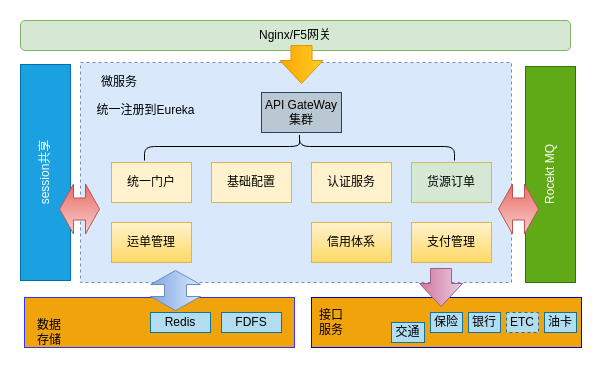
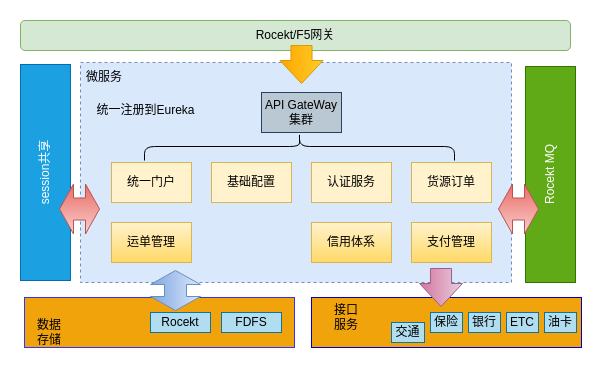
  <mxCell id="0" />
  <mxCell id="1" parent="0" />
- <mxCell id="2" value="Nginx/F5网关" style="rounded=1;whiteSpace=wrap;html=1;fillColor=#d5e8d4;strokeColor=#82b366;" vertex="1" parent="1"><mxGeometry x="20" y="20" width="550" height="30" as="geometry" /></mxCell>
+ <mxCell id="2" value="Rocekt/F5网关" style="rounded=1;whiteSpace=wrap;html=1;fillColor=#d5e8d4;strokeColor=#82b366;" vertex="1" parent="1"><mxGeometry x="20" y="20" width="550" height="30" as="geometry" /></mxCell>
  <mxCell id="3" value="" style="rounded=0;whiteSpace=wrap;html=1;fillColor=#dae8fc;strokeColor=#6c8ebf;dashed=1;" vertex="1" parent="1"><mxGeometry x="80" y="62" width="431" height="220" as="geometry" /></mxCell>
  <mxCell id="4" value="API GateWay&lt;br&gt;集群" style="rounded=0;whiteSpace=wrap;html=1;fillColor=#bac8d3;strokeColor=#23445d;" vertex="1" parent="1"><mxGeometry x="261" y="92" width="80" height="40" as="geometry" /></mxCell>
  <mxCell id="5" value="统一门户" style="rounded=0;whiteSpace=wrap;html=1;fillColor=#fff2cc;strokeColor=#d6b656;" vertex="1" parent="1"><mxGeometry x="111" y="162" width="80" height="40" as="geometry" /></mxCell>
  <mxCell id="6" value="基础配置" style="rounded=0;whiteSpace=wrap;html=1;fillColor=#fff2cc;strokeColor=#d6b656;" vertex="1" parent="1"><mxGeometry x="211" y="162" width="80" height="40" as="geometry" /></mxCell>
  <mxCell id="7" value="认证服务" style="rounded=0;whiteSpace=wrap;html=1;fillColor=#fff2cc;strokeColor=#d6b656;" vertex="1" parent="1"><mxGeometry x="311" y="162" width="80" height="40" as="geometry" /></mxCell>
- <mxCell id="8" value="货源订单" style="rounded=0;whiteSpace=wrap;html=1;fillColor=#d5e8d4;strokeColor=#d6b656;" vertex="1" parent="1"><mxGeometry x="411" y="162" width="80" height="40" as="geometry" /></mxCell>
+ <mxCell id="8" value="货源订单" style="rounded=0;whiteSpace=wrap;html=1;fillColor=#fff2cc;strokeColor=#d6b656;" vertex="1" parent="1"><mxGeometry x="411" y="162" width="80" height="40" as="geometry" /></mxCell>
  <mxCell id="9" value="运单管理" style="rounded=0;whiteSpace=wrap;html=1;gradientColor=#ffd966;fillColor=#fff2cc;strokeColor=#d6b656;" vertex="1" parent="1"><mxGeometry x="111" y="222" width="80" height="40" as="geometry" /></mxCell>
  <mxCell id="10" value="信用体系" style="rounded=0;whiteSpace=wrap;html=1;gradientColor=#ffd966;fillColor=#fff2cc;strokeColor=#d6b656;" vertex="1" parent="1"><mxGeometry x="311" y="222" width="80" height="40" as="geometry" /></mxCell>
  <mxCell id="11" value="支付管理" style="rounded=0;whiteSpace=wrap;html=1;gradientColor=#ffd966;fillColor=#fff2cc;strokeColor=#d6b656;" vertex="1" parent="1"><mxGeometry x="411" y="222" width="80" height="40" as="geometry" /></mxCell>
  <mxCell id="12" value="session共享" style="rounded=0;whiteSpace=wrap;html=1;direction=south;horizontal=0;fillColor=#1ba1e2;strokeColor=#006EAF;fontColor=#ffffff;" vertex="1" parent="1"><mxGeometry x="20" y="64" width="50" height="216" as="geometry" /></mxCell>
  <mxCell id="13" value="Rocekt MQ" style="rounded=0;whiteSpace=wrap;html=1;direction=south;horizontal=0;fillColor=#60a917;strokeColor=#2D7600;fontColor=#ffffff;" vertex="1" parent="1"><mxGeometry x="525" y="66" width="50" height="216" as="geometry" /></mxCell>
  <mxCell id="14" value="" style="rounded=0;whiteSpace=wrap;html=1;fillColor=#f0a30a;strokeColor=#3333FF;fontColor=#ffffff;" vertex="1" parent="1"><mxGeometry x="24" y="297" width="270" height="50" as="geometry" /></mxCell>
- <mxCell id="15" value="Redis" style="rounded=0;whiteSpace=wrap;html=1;fillColor=#b1ddf0;strokeColor=#10739e;" vertex="1" parent="1"><mxGeometry x="150" y="312" width="60" height="20" as="geometry" /></mxCell>
+ <mxCell id="15" value="Rocekt" style="rounded=0;whiteSpace=wrap;html=1;fillColor=#b1ddf0;strokeColor=#10739e;" vertex="1" parent="1"><mxGeometry x="150" y="312" width="60" height="20" as="geometry" /></mxCell>
  <mxCell id="16" value="FDFS" style="rounded=0;whiteSpace=wrap;html=1;fillColor=#b1ddf0;strokeColor=#10739e;" vertex="1" parent="1"><mxGeometry x="221" y="312" width="60" height="20" as="geometry" /></mxCell>
  <mxCell id="17" value="数据存储" style="text;html=1;strokeColor=none;fillColor=none;align=center;verticalAlign=middle;whiteSpace=wrap;rounded=0;" vertex="1" parent="1"><mxGeometry x="34" y="322" width="30" height="20" as="geometry" /></mxCell>
  <mxCell id="18" value="" style="rounded=0;whiteSpace=wrap;html=1;fillColor=#f0a30a;strokeColor=#0000CC;fontColor=#ffffff;" vertex="1" parent="1"><mxGeometry x="311" y="297" width="270" height="50" as="geometry" /></mxCell>
  <mxCell id="19" value="交通" style="rounded=0;whiteSpace=wrap;html=1;fillColor=#b1ddf0;strokeColor=#10739e;" vertex="1" parent="1"><mxGeometry x="391" y="322" width="33" height="20" as="geometry" /></mxCell>
  <mxCell id="20" value="保险" style="rounded=0;whiteSpace=wrap;html=1;fillColor=#b1ddf0;strokeColor=#10739e;" vertex="1" parent="1"><mxGeometry x="430" y="312" width="32" height="20" as="geometry" /></mxCell>
- <mxCell id="21" value="接口服务" style="text;html=1;strokeColor=none;fillColor=none;align=center;verticalAlign=middle;whiteSpace=wrap;rounded=0;" vertex="1" parent="1"><mxGeometry x="316" y="312" width="30" height="20" as="geometry" /></mxCell>
+ <mxCell id="21" value="接口服务" style="text;html=1;strokeColor=none;fillColor=none;align=center;verticalAlign=middle;whiteSpace=wrap;rounded=0;" vertex="1" parent="1"><mxGeometry x="331" y="307" width="30" height="20" as="geometry" /></mxCell>
  <mxCell id="22" value="银行" style="rounded=0;whiteSpace=wrap;html=1;fillColor=#b1ddf0;strokeColor=#10739e;" vertex="1" parent="1"><mxGeometry x="468" y="312" width="32" height="20" as="geometry" /></mxCell>
- <mxCell id="23" value="ETC" style="rounded=0;whiteSpace=wrap;html=1;fillColor=#b1ddf0;strokeColor=#10739e;dashed=1;" vertex="1" parent="1"><mxGeometry x="506" y="312" width="32" height="20" as="geometry" /></mxCell>
+ <mxCell id="23" value="ETC" style="rounded=0;whiteSpace=wrap;html=1;fillColor=#b1ddf0;strokeColor=#10739e;" vertex="1" parent="1"><mxGeometry x="506" y="312" width="32" height="20" as="geometry" /></mxCell>
  <mxCell id="24" value="油卡" style="rounded=0;whiteSpace=wrap;html=1;fillColor=#b1ddf0;strokeColor=#10739e;" vertex="1" parent="1"><mxGeometry x="544" y="312" width="32" height="20" as="geometry" /></mxCell>
- <mxCell id="25" value="微服务" style="text;html=1;strokeColor=none;fillColor=none;align=center;verticalAlign=middle;whiteSpace=wrap;rounded=0;" vertex="1" parent="1"><mxGeometry x="99" y="72" width="40" height="20" as="geometry" /></mxCell>
+ <mxCell id="25" value="微服务" style="text;html=1;strokeColor=none;fillColor=none;align=center;verticalAlign=middle;whiteSpace=wrap;rounded=0;" vertex="1" parent="1"><mxGeometry x="84" y="67" width="40" height="20" as="geometry" /></mxCell>
  <mxCell id="26" value="统一注册到Eureka" style="text;html=1;strokeColor=none;fillColor=none;align=center;verticalAlign=middle;whiteSpace=wrap;rounded=0;" vertex="1" parent="1"><mxGeometry x="91" y="100" width="109" height="20" as="geometry" /></mxCell>
  <mxCell id="27" value="" style="html=1;shadow=0;dashed=0;align=center;verticalAlign=middle;shape=mxgraph.arrows2.arrow;dy=0.51;dx=23;direction=south;notch=0;fillColor=#e6d0de;strokeColor=#996185;gradientColor=#d5739d;" vertex="1" parent="1"><mxGeometry x="419" y="268" width="43" height="38" as="geometry" /></mxCell>
  <mxCell id="28" value="" style="html=1;shadow=0;dashed=0;align=center;verticalAlign=middle;shape=mxgraph.arrows2.twoWayArrow;dy=0.56;dx=14;direction=south;gradientColor=#7ea6e0;fillColor=#dae8fc;strokeColor=#6c8ebf;" vertex="1" parent="1"><mxGeometry x="150" y="270" width="50" height="40" as="geometry" /></mxCell>
  <mxCell id="29" value="" style="shape=curlyBracket;whiteSpace=wrap;html=1;rounded=1;strokeColor=#000000;direction=south;" vertex="1" parent="1"><mxGeometry x="144" y="132" width="310" height="28" as="geometry" /></mxCell>
  <mxCell id="30" value="" style="html=1;shadow=0;dashed=0;align=center;verticalAlign=middle;shape=mxgraph.arrows2.arrow;dy=0.51;dx=23;direction=south;notch=0;fillColor=#ffcd28;strokeColor=#d79b00;gradientColor=#ffa500;" vertex="1" parent="1"><mxGeometry x="279.5" y="45" width="43" height="38" as="geometry" /></mxCell>
  <mxCell id="31" value="" style="html=1;shadow=0;dashed=0;align=center;verticalAlign=middle;shape=mxgraph.arrows2.twoWayArrow;dy=0.56;dx=14;direction=west;gradientColor=#ea6b66;fillColor=#f8cecc;strokeColor=#b85450;" vertex="1" parent="1"><mxGeometry x="59" y="183.5" width="40" height="50" as="geometry" /></mxCell>
  <mxCell id="32" value="" style="html=1;shadow=0;dashed=0;align=center;verticalAlign=middle;shape=mxgraph.arrows2.twoWayArrow;dy=0.56;dx=14;direction=west;gradientColor=#ea6b66;fillColor=#f8cecc;strokeColor=#b85450;" vertex="1" parent="1"><mxGeometry x="498" y="183.5" width="40" height="50" as="geometry" /></mxCell>
